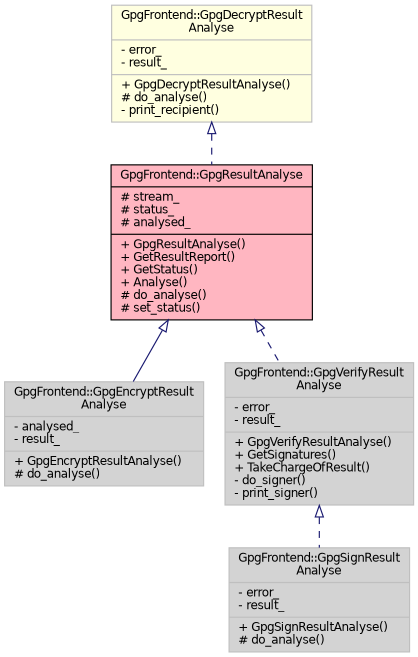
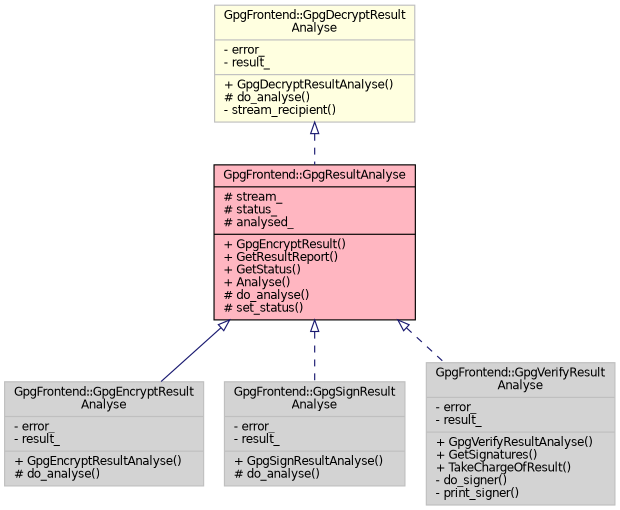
  digraph {
    node [color=grey75 fillcolor=lightgrey fontname=Helvetica fontsize=10 shape=record style=filled]
    edge [arrowtail=onormal color=midnightblue dir=back fontname=Helvetica fontsize=10 labelfontname=Helvetica labelfontsize=10 style=dashed]
-   n1 [color=black fillcolor=lightpink fontcolor=black height=0.2 label="{GpgFrontend::GpgResultAnalyse\n|# stream_\l# status_\l# analysed_\l|+ GpgResultAnalyse()\l+ GetResultReport()\l+ GetStatus()\l+ Analyse()\l# do_analyse()\l# set_status()\l}" width=0.4]
-   n2 [height=0.2 label="{GpgFrontend::GpgEncryptResult\lAnalyse\n|- analysed_\l- result_\l|+ GpgEncryptResultAnalyse()\l# do_analyse()\l}" width=0.4]
+   n1 [color=black fillcolor=lightpink fontcolor=black height=0.2 label="{GpgFrontend::GpgResultAnalyse\n|# stream_\l# status_\l# analysed_\l|+ GpgEncryptResult()\l+ GetResultReport()\l+ GetStatus()\l+ Analyse()\l# do_analyse()\l# set_status()\l}" width=0.4]
+   n2 [height=0.2 label="{GpgFrontend::GpgEncryptResult\lAnalyse\n|- error_\l- result_\l|+ GpgEncryptResultAnalyse()\l# do_analyse()\l}" width=0.4]
    n3 [height=0.2 label="{GpgFrontend::GpgSignResult\lAnalyse\n|- error_\l- result_\l|+ GpgSignResultAnalyse()\l# do_analyse()\l}" width=0.4]
    n4 [height=0.2 label="{GpgFrontend::GpgVerifyResult\lAnalyse\n|- error_\l- result_\l|+ GpgVerifyResultAnalyse()\l+ GetSignatures()\l+ TakeChargeOfResult()\l- do_signer()\l- print_signer()\l}" width=0.4]
-   n5 [fillcolor=lightyellow height=0.2 label="{GpgFrontend::GpgDecryptResult\lAnalyse\n|- error_\l- result_\l|+ GpgDecryptResultAnalyse()\l# do_analyse()\l- print_recipient()\l}" width=0.4]
+   n5 [fillcolor=lightyellow height=0.2 label="{GpgFrontend::GpgDecryptResult\lAnalyse\n|- error_\l- result_\l|+ GpgDecryptResultAnalyse()\l# do_analyse()\l- stream_recipient()\l}" width=0.4]
    n1 -> n2 [style=solid]
-   n4 -> n3
+   n1 -> n3
    n1 -> n4
    n5 -> n1
  }
